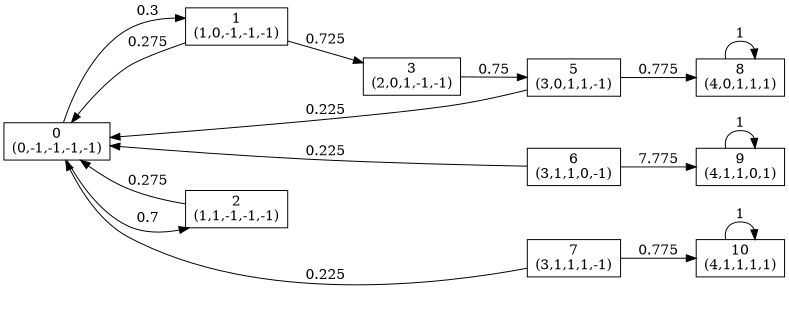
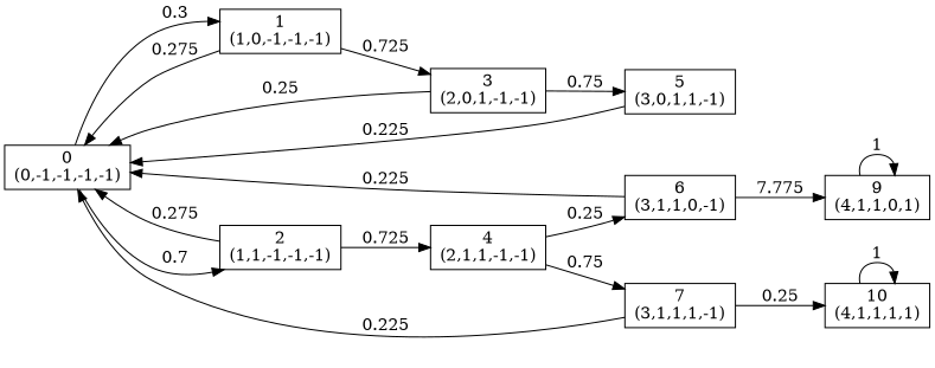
  digraph {
    rankdir=LR
    node [shape=box]
    n1 [label="0\n(0,-1,-1,-1,-1)"]
    n2 [label="1\n(1,0,-1,-1,-1)"]
    n3 [label="2\n(1,1,-1,-1,-1)"]
    n4 [label="3\n(2,0,1,-1,-1)"]
+   n5 [label="4\n(2,1,1,-1,-1)"]
    n6 [label="5\n(3,0,1,1,-1)"]
    n7 [label="6\n(3,1,1,0,-1)"]
    n8 [label="7\n(3,1,1,1,-1)"]
-   n9 [label="8\n(4,0,1,1,1)"]
    n10 [label="9\n(4,1,1,0,1)"]
    n11 [label="10\n(4,1,1,1,1)"]
    n1 -> n2 [label=0.3]
    n1 -> n3 [label=0.7]
    n2 -> n1 [label=0.275]
    n2 -> n4 [label=0.725]
    n3 -> n1 [label=0.275]
+   n3 -> n5 [label=0.725]
+   n4 -> n1 [label=0.25]
    n4 -> n6 [label=0.75]
+   n5 -> n7 [label=0.25]
+   n5 -> n8 [label=0.75]
    n6 -> n1 [label=0.225]
-   n6 -> n9 [label=0.775]
    n7 -> n1 [label=0.225]
    n7 -> n10 [label=7.775]
    n8 -> n1 [label=0.225]
-   n8 -> n11 [label=0.775]
-   n9 -> n9 [label=1]
+   n8 -> n11 [label=0.25]
    n10 -> n10 [label=1]
    n11 -> n11 [label=1]
  }
